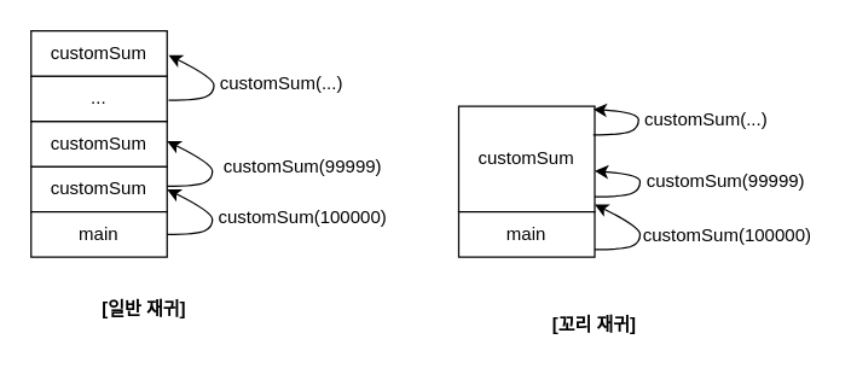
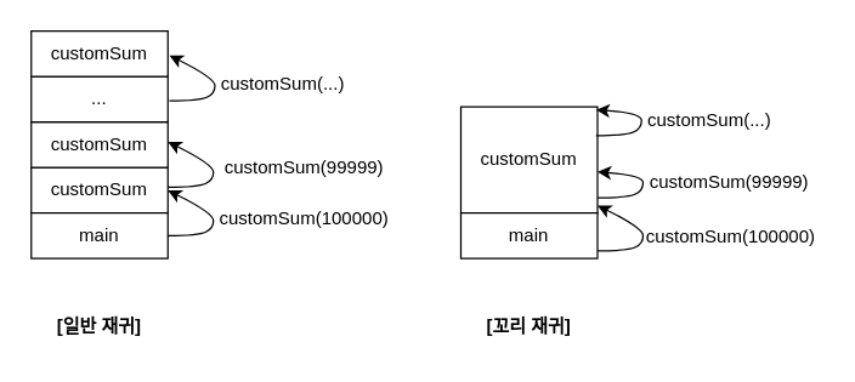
  <mxCell id="0" />
  <mxCell id="1" parent="0" />
  <mxCell id="2" value="customSum" style="rounded=0;whiteSpace=wrap;html=1;" vertex="1" parent="1"><mxGeometry x="20" y="110" width="90" height="30" as="geometry" /></mxCell>
  <mxCell id="3" value="main" style="rounded=0;whiteSpace=wrap;html=1;" vertex="1" parent="1"><mxGeometry x="20" y="140" width="90" height="30" as="geometry" /></mxCell>
  <mxCell id="4" value="customSum" style="rounded=0;whiteSpace=wrap;html=1;" vertex="1" parent="1"><mxGeometry x="20" y="80" width="90" height="30" as="geometry" /></mxCell>
  <mxCell id="5" value="..." style="rounded=0;whiteSpace=wrap;html=1;" vertex="1" parent="1"><mxGeometry x="20" y="50" width="90" height="30" as="geometry" /></mxCell>
  <mxCell id="6" value="customSum" style="rounded=0;whiteSpace=wrap;html=1;" vertex="1" parent="1"><mxGeometry x="20" y="20" width="90" height="30" as="geometry" /></mxCell>
  <mxCell id="7" value="customSum" style="rounded=0;whiteSpace=wrap;html=1;" vertex="1" parent="1"><mxGeometry x="303" y="70" width="90" height="70" as="geometry" /></mxCell>
  <mxCell id="8" value="main" style="rounded=0;whiteSpace=wrap;html=1;" vertex="1" parent="1"><mxGeometry x="303" y="140" width="90" height="30" as="geometry" /></mxCell>
  <mxCell id="9" value="" style="curved=1;endArrow=classic;html=1;rounded=0;exitX=1;exitY=0.5;exitDx=0;exitDy=0;entryX=1;entryY=0.5;entryDx=0;entryDy=0;" edge="1" parent="1" source="3" target="2"><mxGeometry width="50" height="50" relative="1" as="geometry"><mxPoint x="290" y="370" as="sourcePoint" /><mxPoint x="340" y="320" as="targetPoint" /><Array as="points"><mxPoint x="130" y="155" /><mxPoint x="140" y="150" /><mxPoint x="140" y="140" /></Array></mxGeometry></mxCell>
  <mxCell id="10" value="customSum(100000)" style="text;html=1;align=center;verticalAlign=middle;whiteSpace=wrap;rounded=0;" vertex="1" parent="1"><mxGeometry x="140" y="134" width="120" height="20" as="geometry" /></mxCell>
  <mxCell id="11" value="" style="curved=1;endArrow=classic;html=1;rounded=0;exitX=1;exitY=0.5;exitDx=0;exitDy=0;entryX=1;entryY=0.5;entryDx=0;entryDy=0;" edge="1" parent="1"><mxGeometry width="50" height="50" relative="1" as="geometry"><mxPoint x="110" y="123" as="sourcePoint" /><mxPoint x="110" y="93" as="targetPoint" /><Array as="points"><mxPoint x="130" y="123" /><mxPoint x="140" y="118" /><mxPoint x="140" y="108" /></Array></mxGeometry></mxCell>
  <mxCell id="12" value="customSum(99999)" style="text;html=1;align=center;verticalAlign=middle;whiteSpace=wrap;rounded=0;" vertex="1" parent="1"><mxGeometry x="140" y="100" width="120" height="20" as="geometry" /></mxCell>
  <mxCell id="13" value="" style="curved=1;endArrow=classic;html=1;rounded=0;exitX=1;exitY=0.5;exitDx=0;exitDy=0;entryX=1;entryY=0.5;entryDx=0;entryDy=0;" edge="1" parent="1"><mxGeometry width="50" height="50" relative="1" as="geometry"><mxPoint x="111" y="66" as="sourcePoint" /><mxPoint x="111" y="36" as="targetPoint" /><Array as="points"><mxPoint x="131" y="66" /><mxPoint x="141" y="61" /><mxPoint x="141" y="51" /></Array></mxGeometry></mxCell>
  <mxCell id="14" value="customSum(...)" style="text;html=1;align=center;verticalAlign=middle;whiteSpace=wrap;rounded=0;" vertex="1" parent="1"><mxGeometry x="126" y="45" width="120" height="20" as="geometry" /></mxCell>
  <mxCell id="15" value="" style="curved=1;endArrow=classic;html=1;rounded=0;exitX=1;exitY=0.5;exitDx=0;exitDy=0;entryX=1;entryY=0.5;entryDx=0;entryDy=0;" edge="1" parent="1"><mxGeometry width="50" height="50" relative="1" as="geometry"><mxPoint x="393" y="165" as="sourcePoint" /><mxPoint x="393" y="135" as="targetPoint" /><Array as="points"><mxPoint x="413" y="165" /><mxPoint x="423" y="160" /><mxPoint x="423" y="150" /></Array></mxGeometry></mxCell>
  <mxCell id="16" value="customSum(100000)" style="text;html=1;align=center;verticalAlign=middle;whiteSpace=wrap;rounded=0;" vertex="1" parent="1"><mxGeometry x="421" y="146" width="120" height="20" as="geometry" /></mxCell>
  <mxCell id="17" value="" style="curved=1;endArrow=classic;html=1;rounded=0;exitX=1;exitY=0.5;exitDx=0;exitDy=0;entryX=1;entryY=0.614;entryDx=0;entryDy=0;entryPerimeter=0;" edge="1" parent="1" target="7"><mxGeometry width="50" height="50" relative="1" as="geometry"><mxPoint x="393" y="130" as="sourcePoint" /><mxPoint x="393" y="100" as="targetPoint" /><Array as="points"><mxPoint x="413" y="130" /><mxPoint x="423" y="125" /><mxPoint x="423" y="115" /></Array></mxGeometry></mxCell>
  <mxCell id="18" value="" style="curved=1;endArrow=classic;html=1;rounded=0;exitX=1;exitY=0.5;exitDx=0;exitDy=0;entryX=1;entryY=0.614;entryDx=0;entryDy=0;entryPerimeter=0;" edge="1" parent="1"><mxGeometry width="50" height="50" relative="1" as="geometry"><mxPoint x="392" y="89" as="sourcePoint" /><mxPoint x="392" y="72" as="targetPoint" /><Array as="points"><mxPoint x="412" y="89" /><mxPoint x="422" y="84" /><mxPoint x="422" y="74" /></Array></mxGeometry></mxCell>
  <mxCell id="19" value="customSum(99999)" style="text;html=1;align=center;verticalAlign=middle;whiteSpace=wrap;rounded=0;" vertex="1" parent="1"><mxGeometry x="420" y="110" width="120" height="20" as="geometry" /></mxCell>
  <mxCell id="20" value="customSum(...)" style="text;html=1;align=center;verticalAlign=middle;whiteSpace=wrap;rounded=0;" vertex="1" parent="1"><mxGeometry x="407" y="69" width="120" height="20" as="geometry" /></mxCell>
- <mxCell id="21" value="&lt;span&gt;[일반 재귀]&lt;/span&gt;" style="text;html=1;align=center;verticalAlign=middle;whiteSpace=wrap;rounded=0;fontStyle=1" vertex="1" parent="1"><mxGeometry x="65" y="190" width="60" height="30" as="geometry" /></mxCell>
- <mxCell id="22" value="&lt;span&gt;[꼬리 재귀]&lt;/span&gt;" style="text;html=1;align=center;verticalAlign=middle;whiteSpace=wrap;rounded=0;fontStyle=1" vertex="1" parent="1"><mxGeometry x="363" y="200" width="60" height="30" as="geometry" /></mxCell>
+ <mxCell id="21" value="&lt;span&gt;[일반 재귀]&lt;/span&gt;" style="text;html=1;align=center;verticalAlign=middle;whiteSpace=wrap;rounded=0;fontStyle=1" vertex="1" parent="1"><mxGeometry x="35" y="200" width="60" height="30" as="geometry" /></mxCell>
+ <mxCell id="22" value="&lt;span&gt;[꼬리 재귀]&lt;/span&gt;" style="text;html=1;align=center;verticalAlign=middle;whiteSpace=wrap;rounded=0;fontStyle=1" vertex="1" parent="1"><mxGeometry x="318" y="200" width="60" height="30" as="geometry" /></mxCell>
